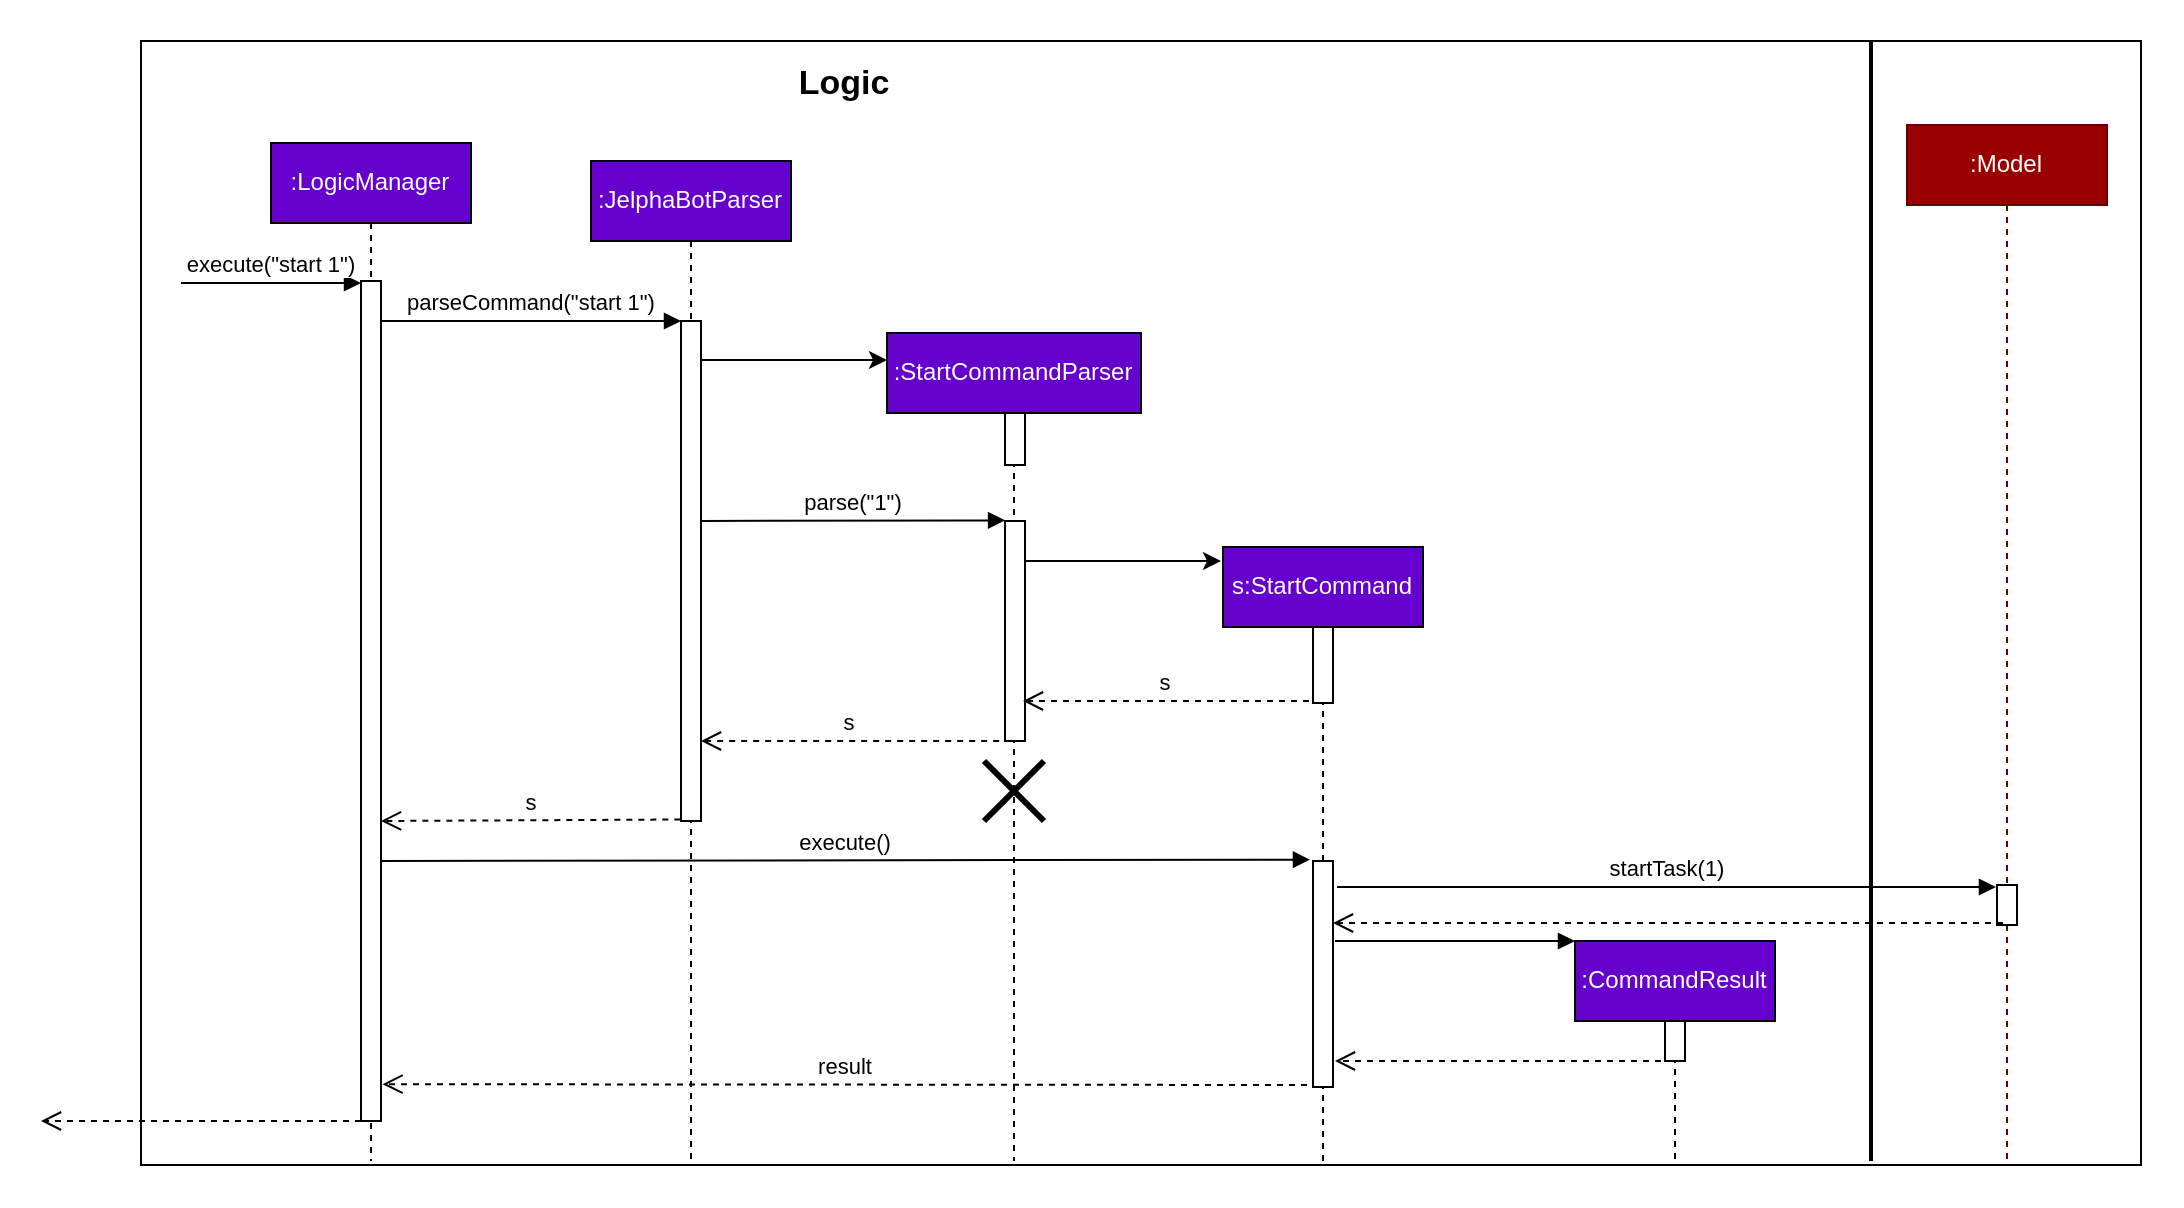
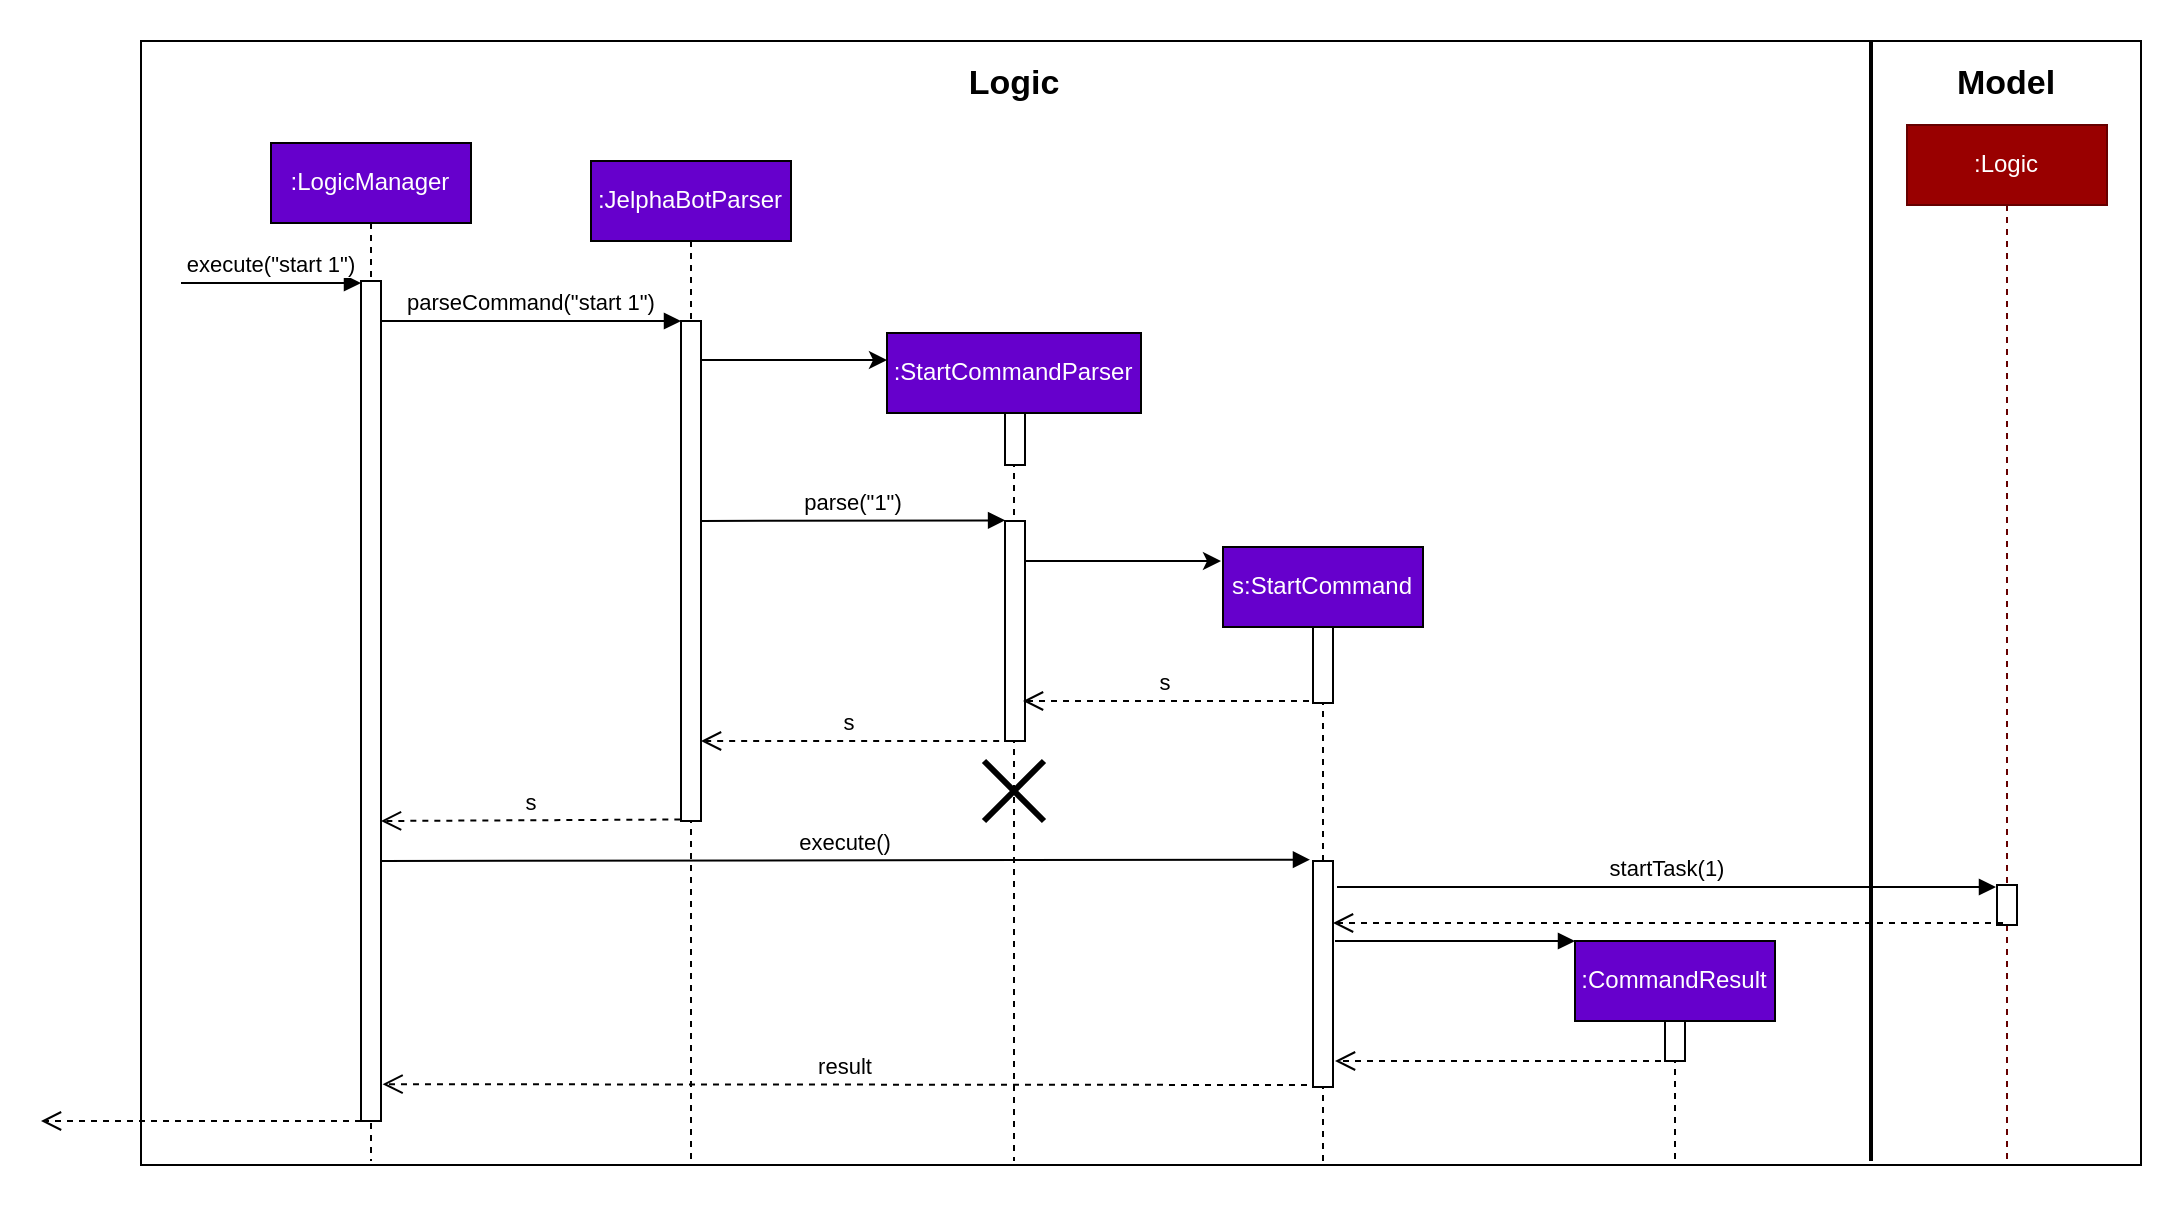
  <mxCell id="0" />
  <mxCell id="1" parent="0" />
  <mxCell id="2" value="" style="rounded=0;whiteSpace=wrap;html=1;shadow=0;strokeColor=#000000;fillColor=#FFFFFF;fontColor=#FFFFFF;" parent="1" vertex="1"><mxGeometry x="70" y="20" width="1000" height="562" as="geometry" /></mxCell>
  <mxCell id="3" value="&lt;span style=&quot;color: rgb(255 , 255 , 255)&quot;&gt;:JelphaBotParser&lt;/span&gt;" style="shape=umlLifeline;perimeter=lifelinePerimeter;whiteSpace=wrap;html=1;container=1;collapsible=0;recursiveResize=0;outlineConnect=0;fillColor=#6600CC;" parent="1" vertex="1"><mxGeometry x="295" y="80" width="100" height="500" as="geometry" /></mxCell>
  <mxCell id="4" value="&lt;span style=&quot;color: rgb(255 , 255 , 255)&quot;&gt;:LogicManager&lt;/span&gt;" style="shape=umlLifeline;perimeter=lifelinePerimeter;whiteSpace=wrap;html=1;container=1;collapsible=0;recursiveResize=0;outlineConnect=0;fillColor=#6600CC;" parent="1" vertex="1"><mxGeometry x="135" y="71" width="100" height="509" as="geometry" /></mxCell>
  <mxCell id="5" value="execute()" style="html=1;verticalAlign=bottom;endArrow=block;entryX=-0.151;entryY=-0.006;entryDx=0;entryDy=0;entryPerimeter=0;" parent="4" target="19" edge="1"><mxGeometry width="80" relative="1" as="geometry"><mxPoint x="55" y="359" as="sourcePoint" /><mxPoint x="135" y="359" as="targetPoint" /></mxGeometry></mxCell>
  <mxCell id="6" value="" style="html=1;points=[];perimeter=orthogonalPerimeter;" parent="1" vertex="1"><mxGeometry x="180" y="140" width="10" height="420" as="geometry" /></mxCell>
  <mxCell id="7" value="execute(&quot;start 1&quot;)" style="html=1;verticalAlign=bottom;endArrow=block;" parent="1" edge="1"><mxGeometry width="80" relative="1" as="geometry"><mxPoint x="90" y="141" as="sourcePoint" /><mxPoint x="180" y="141" as="targetPoint" /></mxGeometry></mxCell>
  <mxCell id="8" value="" style="html=1;points=[];perimeter=orthogonalPerimeter;fillColor=#FFFFFF;" parent="1" vertex="1"><mxGeometry x="340" y="160" width="10" height="250" as="geometry" /></mxCell>
  <mxCell id="9" value="parseCommand(&quot;start 1&quot;)" style="html=1;verticalAlign=bottom;endArrow=block;" parent="1" target="8" edge="1"><mxGeometry width="80" relative="1" as="geometry"><mxPoint x="190" y="160" as="sourcePoint" /><mxPoint x="270" y="160" as="targetPoint" /></mxGeometry></mxCell>
  <mxCell id="10" value="" style="endArrow=classic;html=1;entryX=0;entryY=0.75;entryDx=0;entryDy=0;" parent="1" source="8" edge="1"><mxGeometry width="50" height="50" relative="1" as="geometry"><mxPoint x="353" y="180" as="sourcePoint" /><mxPoint x="443" y="179.5" as="targetPoint" /></mxGeometry></mxCell>
  <mxCell id="11" value="s" style="html=1;verticalAlign=bottom;endArrow=open;dashed=1;endSize=8;exitX=-0.292;exitY=1;exitDx=0;exitDy=0;exitPerimeter=0;" parent="1" source="16" target="8" edge="1"><mxGeometry relative="1" as="geometry"><mxPoint x="430" y="330" as="sourcePoint" /><mxPoint x="350" y="330" as="targetPoint" /></mxGeometry></mxCell>
  <mxCell id="12" value="s" style="html=1;verticalAlign=bottom;endArrow=open;dashed=1;endSize=8;exitX=-0.033;exitY=0.997;exitDx=0;exitDy=0;exitPerimeter=0;" parent="1" source="8" edge="1"><mxGeometry relative="1" as="geometry"><mxPoint x="270" y="410" as="sourcePoint" /><mxPoint x="190" y="410" as="targetPoint" /></mxGeometry></mxCell>
  <mxCell id="13" value="parse(&quot;1&quot;)" style="html=1;verticalAlign=bottom;endArrow=block;entryX=0.004;entryY=-0.003;entryDx=0;entryDy=0;entryPerimeter=0;" parent="1" target="16" edge="1"><mxGeometry width="80" relative="1" as="geometry"><mxPoint x="350" y="260" as="sourcePoint" /><mxPoint x="430" y="260" as="targetPoint" /></mxGeometry></mxCell>
  <mxCell id="14" value="&lt;font color=&quot;#ffffff&quot;&gt;:StartCommandParser&lt;/font&gt;" style="shape=umlLifeline;perimeter=lifelinePerimeter;whiteSpace=wrap;html=1;container=1;collapsible=0;recursiveResize=0;outlineConnect=0;fillColor=#6600CC;" parent="1" vertex="1"><mxGeometry x="443" y="166" width="127" height="414" as="geometry" /></mxCell>
  <mxCell id="15" value="" style="shape=umlDestroy;whiteSpace=wrap;html=1;strokeWidth=3;fillColor=#ffffff;" parent="14" vertex="1"><mxGeometry x="48.5" y="214" width="30" height="30" as="geometry" /></mxCell>
  <mxCell id="16" value="" style="html=1;points=[];perimeter=orthogonalPerimeter;fillColor=#FFFFFF;" parent="1" vertex="1"><mxGeometry x="502" y="260" width="10" height="110" as="geometry" /></mxCell>
  <mxCell id="17" value="" style="html=1;points=[];perimeter=orthogonalPerimeter;fillColor=#FFFFFF;" parent="1" vertex="1"><mxGeometry x="502" y="206" width="10" height="26" as="geometry" /></mxCell>
  <mxCell id="18" value="&lt;span style=&quot;color: rgb(255 , 255 , 255)&quot;&gt;s:StartCommand&lt;/span&gt;" style="shape=umlLifeline;perimeter=lifelinePerimeter;whiteSpace=wrap;html=1;container=1;collapsible=0;recursiveResize=0;outlineConnect=0;fillColor=#6600CC;" parent="1" vertex="1"><mxGeometry x="611" y="273" width="100" height="307" as="geometry" /></mxCell>
  <mxCell id="19" value="" style="html=1;points=[];perimeter=orthogonalPerimeter;fillColor=#ffffff;" parent="18" vertex="1"><mxGeometry x="45" y="157" width="10" height="113" as="geometry" /></mxCell>
  <mxCell id="20" value="" style="html=1;verticalAlign=bottom;endArrow=block;" parent="18" edge="1"><mxGeometry width="80" relative="1" as="geometry"><mxPoint x="56" y="197" as="sourcePoint" /><mxPoint x="176" y="197" as="targetPoint" /></mxGeometry></mxCell>
  <mxCell id="21" value="startTask(1)" style="html=1;verticalAlign=bottom;endArrow=block;" parent="18" edge="1"><mxGeometry width="80" relative="1" as="geometry"><mxPoint x="57" y="170" as="sourcePoint" /><mxPoint x="386.5" y="170" as="targetPoint" /></mxGeometry></mxCell>
  <mxCell id="22" value="&lt;span style=&quot;color: rgb(255 , 255 , 255)&quot;&gt;:CommandResult&lt;/span&gt;" style="shape=umlLifeline;perimeter=lifelinePerimeter;whiteSpace=wrap;html=1;container=1;collapsible=0;recursiveResize=0;outlineConnect=0;fillColor=#6600CC;" parent="1" vertex="1"><mxGeometry x="787" y="470" width="100" height="110" as="geometry" /></mxCell>
  <mxCell id="23" value="" style="html=1;points=[];perimeter=orthogonalPerimeter;fillColor=#ffffff;" parent="22" vertex="1"><mxGeometry x="45" y="40" width="10" height="20" as="geometry" /></mxCell>
  <mxCell id="24" value="" style="html=1;points=[];perimeter=orthogonalPerimeter;fillColor=#ffffff;" parent="1" vertex="1"><mxGeometry x="656" y="313" width="10" height="38" as="geometry" /></mxCell>
  <mxCell id="25" value="" style="endArrow=classic;html=1;" parent="1" edge="1"><mxGeometry width="50" height="50" relative="1" as="geometry"><mxPoint x="512" y="280" as="sourcePoint" /><mxPoint x="610" y="280" as="targetPoint" /></mxGeometry></mxCell>
  <mxCell id="26" value="s" style="html=1;verticalAlign=bottom;endArrow=open;dashed=1;endSize=8;" parent="1" edge="1"><mxGeometry relative="1" as="geometry"><mxPoint x="654" y="350" as="sourcePoint" /><mxPoint x="511" y="350" as="targetPoint" /></mxGeometry></mxCell>
  <mxCell id="27" value="result" style="html=1;verticalAlign=bottom;endArrow=open;dashed=1;endSize=8;entryX=1.078;entryY=0.98;entryDx=0;entryDy=0;entryPerimeter=0;" parent="1" edge="1"><mxGeometry relative="1" as="geometry"><mxPoint x="653" y="542" as="sourcePoint" /><mxPoint x="190.78" y="541.6" as="targetPoint" /></mxGeometry></mxCell>
  <mxCell id="28" value="" style="html=1;verticalAlign=bottom;endArrow=open;dashed=1;endSize=8;" parent="1" edge="1"><mxGeometry x="0.036" y="-10" relative="1" as="geometry"><mxPoint x="830" y="530" as="sourcePoint" /><mxPoint x="667" y="530" as="targetPoint" /><mxPoint as="offset" /></mxGeometry></mxCell>
- <mxCell id="29" value="&lt;font color=&quot;#ffffff&quot;&gt;:Model&lt;/font&gt;" style="shape=umlLifeline;perimeter=lifelinePerimeter;whiteSpace=wrap;html=1;container=1;collapsible=0;recursiveResize=0;outlineConnect=0;fillColor=#990000;strokeColor=#660000;" parent="1" vertex="1"><mxGeometry x="953" y="62" width="100" height="520" as="geometry" /></mxCell>
+ <mxCell id="29" value="&lt;font color=&quot;#ffffff&quot;&gt;:Logic&lt;/font&gt;" style="shape=umlLifeline;perimeter=lifelinePerimeter;whiteSpace=wrap;html=1;container=1;collapsible=0;recursiveResize=0;outlineConnect=0;fillColor=#990000;strokeColor=#660000;" parent="1" vertex="1"><mxGeometry x="953" y="62" width="100" height="520" as="geometry" /></mxCell>
  <mxCell id="30" value="" style="html=1;points=[];perimeter=orthogonalPerimeter;strokeColor=#000000;fillColor=#FFFFFF;" parent="29" vertex="1"><mxGeometry x="45" y="380" width="10" height="20" as="geometry" /></mxCell>
  <mxCell id="31" value="" style="html=1;verticalAlign=bottom;endArrow=open;dashed=1;endSize=8;exitX=0.3;exitY=0.95;exitDx=0;exitDy=0;exitPerimeter=0;" parent="1" source="30" edge="1"><mxGeometry relative="1" as="geometry"><mxPoint x="990" y="461" as="sourcePoint" /><mxPoint x="666" y="461" as="targetPoint" /></mxGeometry></mxCell>
  <mxCell id="32" value="" style="line;strokeWidth=2;direction=south;html=1;fillColor=#FFFFFF;" parent="1" vertex="1"><mxGeometry x="930" y="20" width="10" height="560" as="geometry" /></mxCell>
  <mxCell id="33" value="" style="html=1;verticalAlign=bottom;endArrow=open;dashed=1;endSize=8;" parent="1" edge="1"><mxGeometry relative="1" as="geometry"><mxPoint x="180" y="560" as="sourcePoint" /><mxPoint x="20" y="560" as="targetPoint" /></mxGeometry></mxCell>
- <mxCell id="34" value="&lt;b&gt;&lt;font style=&quot;font-size: 17px&quot;&gt;Logic&lt;/font&gt;&lt;/b&gt;" style="text;html=1;strokeColor=none;fillColor=none;align=center;verticalAlign=middle;whiteSpace=wrap;rounded=0;" parent="1" vertex="1"><mxGeometry x="402" y="32" width="40" height="20" as="geometry" /></mxCell>
+ <mxCell id="34" value="&lt;b&gt;&lt;font style=&quot;font-size: 17px&quot;&gt;Logic&lt;/font&gt;&lt;/b&gt;" style="text;html=1;strokeColor=none;fillColor=none;align=center;verticalAlign=middle;whiteSpace=wrap;rounded=0;" parent="1" vertex="1"><mxGeometry x="487" y="32" width="40" height="20" as="geometry" /></mxCell>
+ <mxCell id="35" value="&lt;b&gt;&lt;font style=&quot;font-size: 17px&quot;&gt;Model&lt;/font&gt;&lt;/b&gt;" style="text;html=1;strokeColor=none;fillColor=none;align=center;verticalAlign=middle;whiteSpace=wrap;rounded=0;" parent="1" vertex="1"><mxGeometry x="983" y="32" width="40" height="20" as="geometry" /></mxCell>
